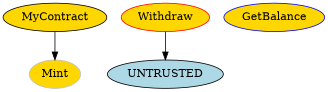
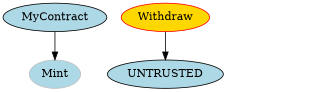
  strict digraph {
    node [fillcolor=gold style=filled]
-   Mint [color=gray]
-   MyContract
+   Mint [color=gray fillcolor=lightblue]
+   MyContract [fillcolor=lightblue]
    Withdraw [color=red]
    UNTRUSTED [fillcolor=lightblue]
-   GetBalance [color=blue]
    MyContract -> Mint
    Withdraw -> UNTRUSTED
  }
